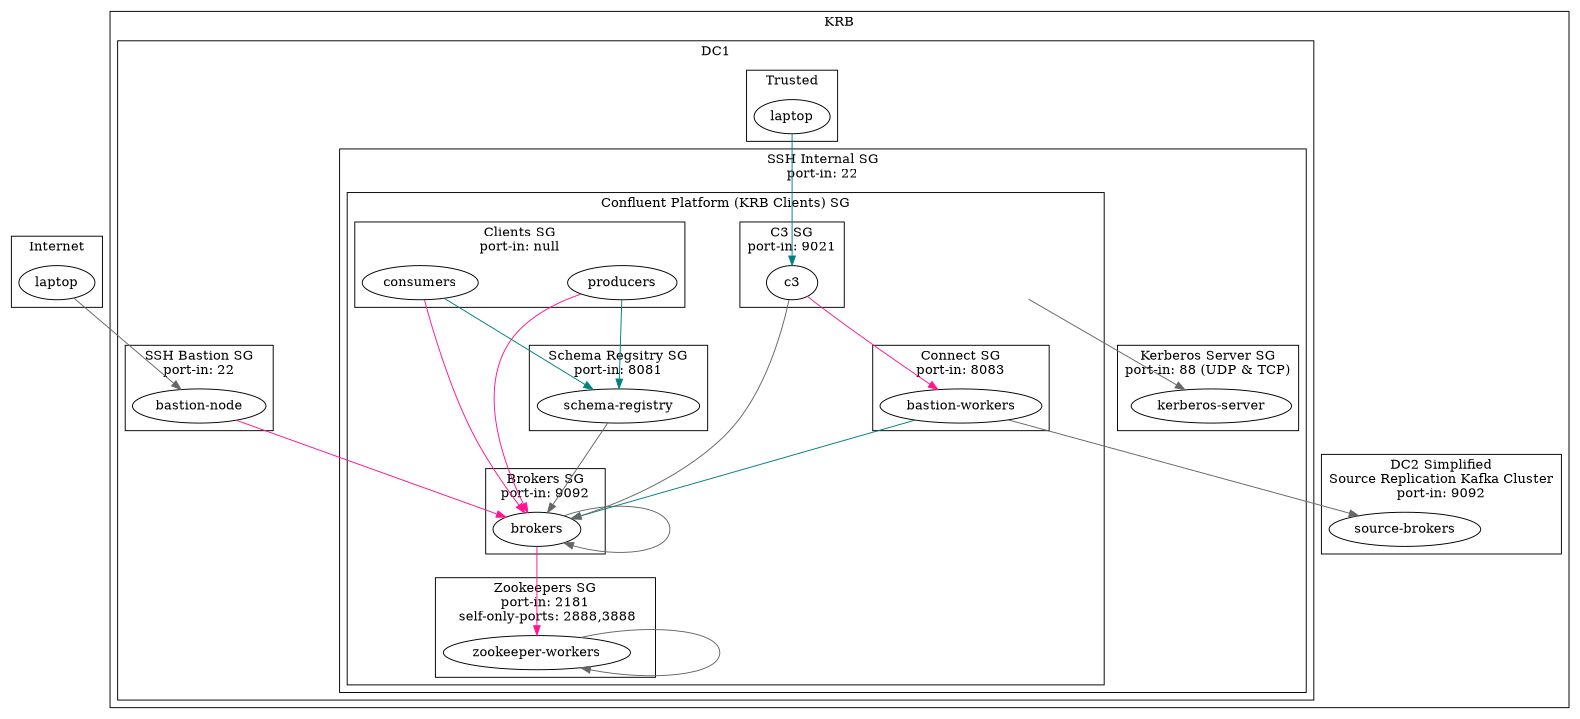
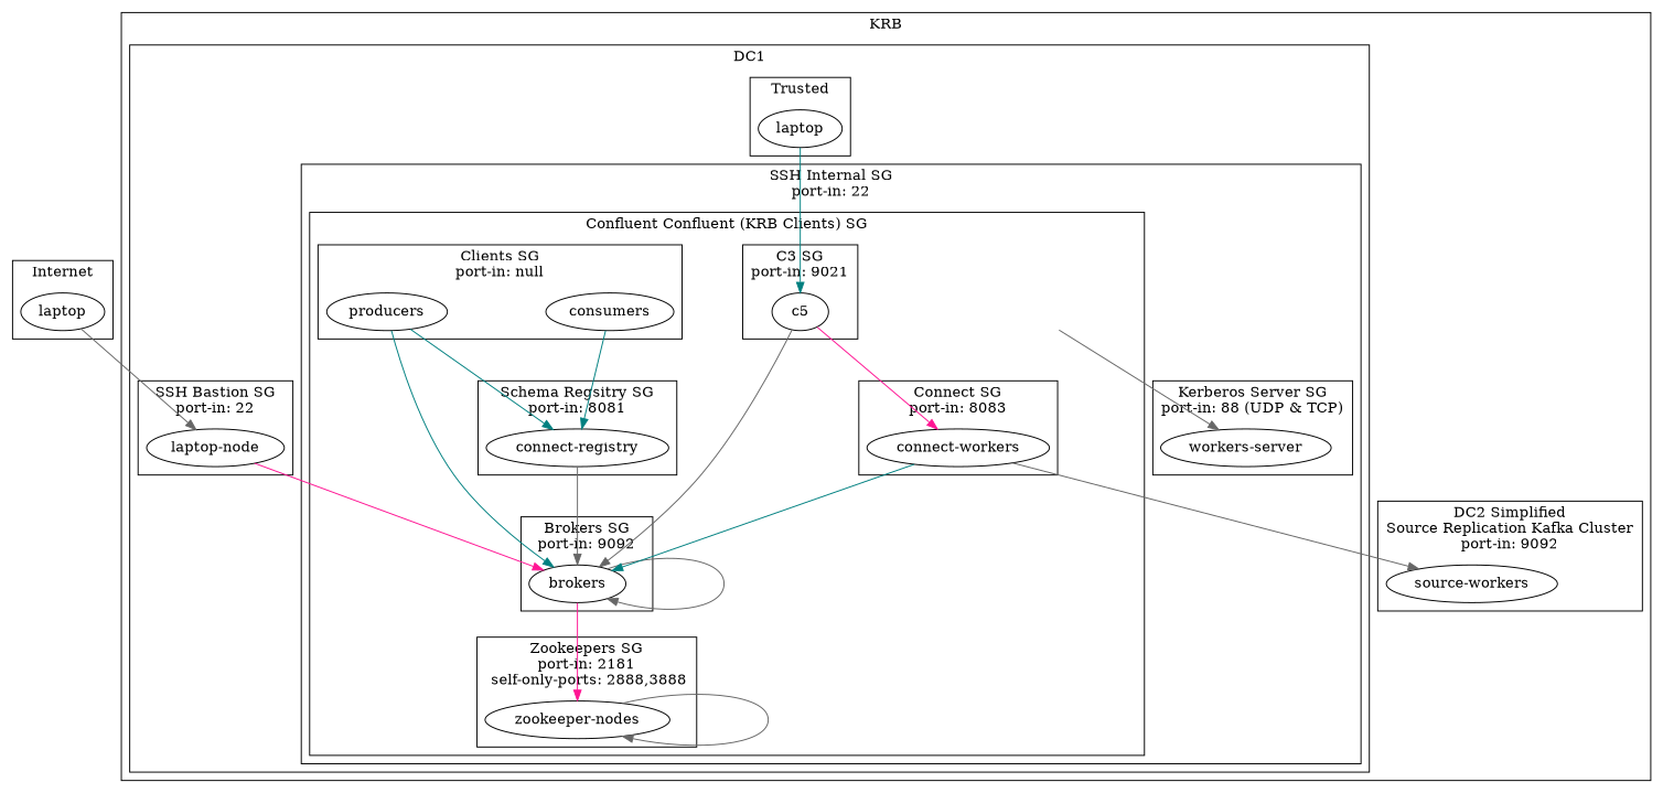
  digraph {
    compound=true
    nodesep=1.3
    rankdir=TB
    ranksep=1.3
    edge [color=gray40]
    n1 [label=laptop]
-   n2 [label="source-brokers"]
-   n3 [label="bastion-node"]
-   n4 [label="kerberos-server"]
-   n5 [label="zookeeper-workers"]
+   n2 [label="source-workers"]
+   n3 [label="laptop-node"]
+   n4 [label="workers-server"]
+   n5 [label="zookeeper-nodes"]
    n6 [label=brokers]
-   n7 [label="bastion-workers"]
+   n7 [label="connect-workers"]
    n8 [label=producers]
    n9 [label=consumers]
-   n10 [label="schema-registry"]
-   c3
+   n10 [label="connect-registry"]
+   c3 [label=c5]
    invisible_krb_client [padding=1 style=invis]
    n13 [label=laptop]
    subgraph cluster_1 {
      label=Internet
      n1
    }
    subgraph cluster_2 {
      label=KRB
      subgraph cluster_3 {
        label="DC2 Simplified\nSource Replication Kafka Cluster\nport-in: 9092"
        n2
      }
      subgraph cluster_4 {
        label=DC1
        subgraph cluster_5 {
          label="SSH Bastion SG\nport-in: 22"
          n3
        }
        subgraph cluster_6 {
          label="SSH Internal SG\nport-in: 22"
          subgraph cluster_7 {
            label="Kerberos Server SG\nport-in: 88 (UDP & TCP)"
            n4
          }
          subgraph cluster_8 {
-           label="Confluent Platform (KRB Clients) SG"
+           label="Confluent Confluent (KRB Clients) SG"
            invisible_krb_client
            subgraph cluster_9 {
              label="Zookeepers SG\nport-in: 2181\n self-only-ports: 2888,3888"
              n5
            }
            subgraph cluster_10 {
              label="Brokers SG\nport-in: 9092"
              n6
            }
            subgraph cluster_11 {
              label="Connect SG\nport-in: 8083"
              n7
            }
            subgraph cluster_12 {
              label="Clients SG\nport-in: null"
              n8
              n9
            }
            subgraph cluster_13 {
              label="Schema Regsitry SG\nport-in: 8081"
              n10
            }
            subgraph cluster_14 {
              label="C3 SG\nport-in: 9021"
              c3
            }
          }
        }
        subgraph cluster_15 {
          label=Trusted
          n13
        }
      }
    }
    n1 -> n3
    n3 -> n6 [color=deeppink]
    n5 -> n5
    n6 -> n5 [color=deeppink]
    n6 -> n6
    n7 -> n2
    n7 -> n6 [color=teal]
-   n8 -> n6 [color=deeppink]
+   n8 -> n6 [color=teal]
    n8 -> n10 [color=teal]
-   n9 -> n6 [color=deeppink]
    n9 -> n10 [color=teal]
    n10 -> n6
    c3 -> n6
    c3 -> n7 [color=deeppink]
    invisible_krb_client -> n4
    n13 -> c3 [color=teal]
  }
